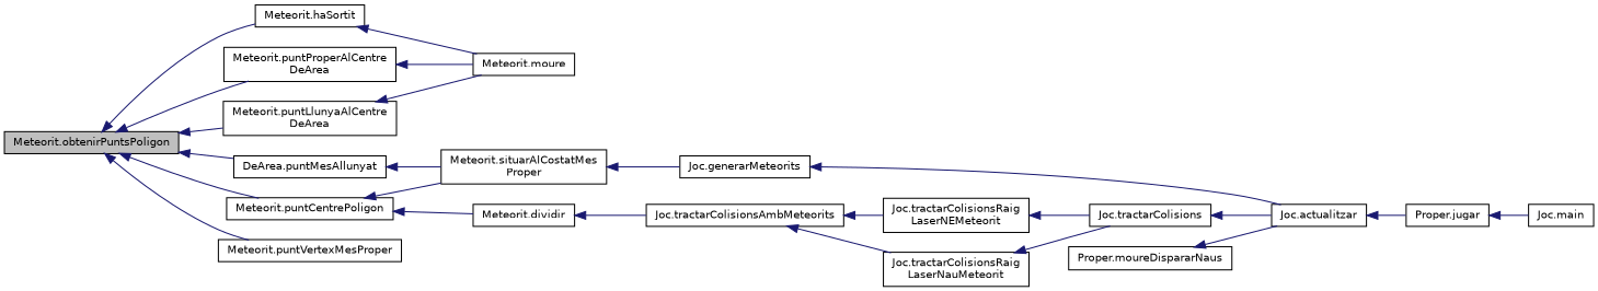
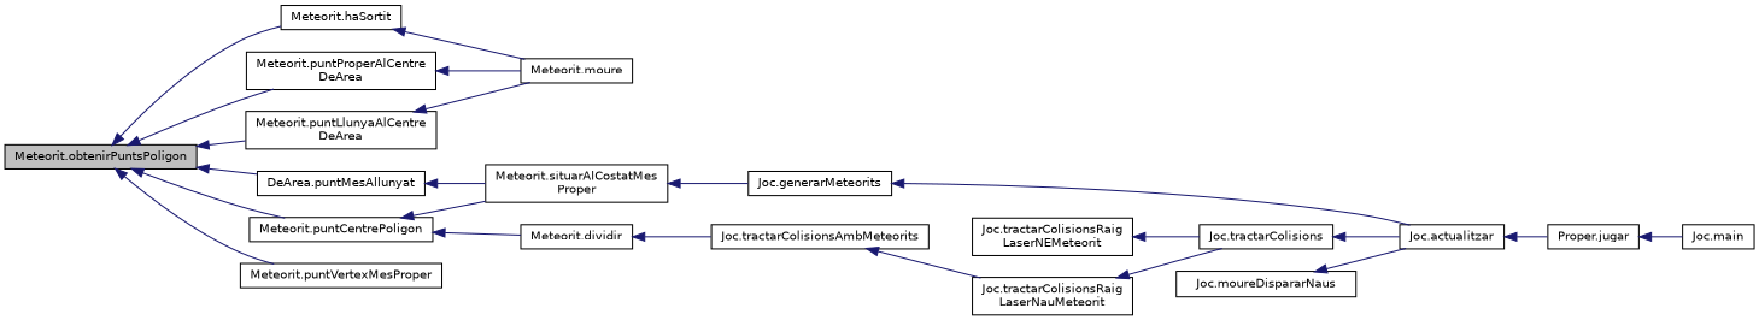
  digraph {
    rankdir=LR
    node [color=black fillcolor=white fontname=Helvetica fontsize=10 shape=record style=filled]
    edge [color=midnightblue dir=back fontname=Helvetica fontsize=10 labelfontname=Helvetica labelfontsize=10 style=solid]
    n1 [fillcolor=grey75 fontcolor=black height=0.2 label="Meteorit.obtenirPuntsPoligon" width=0.4]
    n2 [height=0.2 label="DeArea.puntMesAllunyat" width=0.4]
    n3 [height=0.2 label="Meteorit.haSortit" width=0.4]
    n4 [height=0.2 label="Meteorit.puntProperAlCentre\lDeArea" width=0.4]
    n5 [height=0.2 label="Meteorit.puntLlunyaAlCentre\lDeArea" width=0.4]
    n6 [height=0.2 label="Meteorit.puntCentrePoligon" width=0.4]
    n7 [height=0.2 label="Meteorit.puntVertexMesProper" width=0.4]
    n8 [height=0.2 label="Meteorit.situarAlCostatMes\lProper" width=0.4]
    n9 [height=0.2 label="Meteorit.moure" width=0.4]
    n10 [height=0.2 label="Meteorit.dividir" width=0.4]
    n11 [height=0.2 label="Joc.generarMeteorits" width=0.4]
    n12 [height=0.2 label="Joc.actualitzar" width=0.4]
    n13 [height=0.2 label="Proper.jugar" width=0.4]
    n14 [height=0.2 label="Joc.main" width=0.4]
    n15 [height=0.2 label="Joc.tractarColisionsAmbMeteorits" width=0.4]
    n16 [height=0.2 label="Joc.tractarColisionsRaig\lLaserNauMeteorit" width=0.4]
    n17 [height=0.2 label="Joc.tractarColisionsRaig\lLaserNEMeteorit" width=0.4]
-   n18 [height=0.2 label="Proper.moureDispararNaus" width=0.4]
+   n18 [height=0.2 label="Joc.moureDispararNaus" width=0.4]
    n19 [height=0.2 label="Joc.tractarColisions" width=0.4]
    n1 -> n2
    n1 -> n3
    n1 -> n4
    n1 -> n5
    n1 -> n6
    n1 -> n7
    n2 -> n8
    n3 -> n9
    n4 -> n9
    n5 -> n9
    n6 -> n8
    n6 -> n10
    n8 -> n11
    n10 -> n15
    n11 -> n12
    n12 -> n13
    n13 -> n14
    n15 -> n16
-   n15 -> n17
    n16 -> n19
    n17 -> n19
    n18 -> n12
    n19 -> n12
  }
